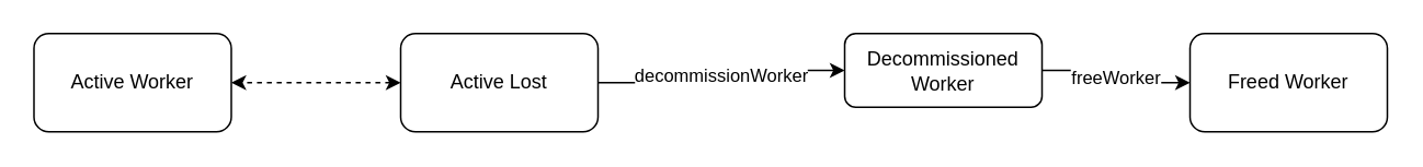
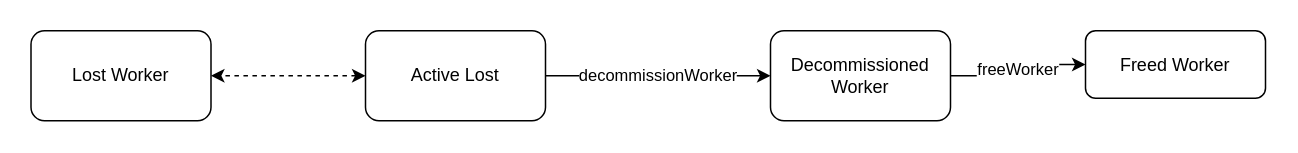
  <mxCell id="0" />
  <mxCell id="1" parent="0" />
  <mxCell id="2" value="decommissionWorker" style="edgeStyle=orthogonalEdgeStyle;rounded=0;orthogonalLoop=1;jettySize=auto;html=1;" edge="1" parent="1" source="4" target="6"><mxGeometry relative="1" as="geometry" /></mxCell>
  <mxCell id="3" value="" style="edgeStyle=orthogonalEdgeStyle;rounded=0;orthogonalLoop=1;jettySize=auto;html=1;startArrow=classic;startFill=1;dashed=1;" edge="1" parent="1" source="4" target="8"><mxGeometry relative="1" as="geometry" /></mxCell>
  <mxCell id="4" value="Active Lost" style="rounded=1;whiteSpace=wrap;html=1;" vertex="1" parent="1"><mxGeometry x="243" y="20" width="120" height="60" as="geometry" /></mxCell>
  <mxCell id="5" value="freeWorker" style="edgeStyle=orthogonalEdgeStyle;rounded=0;orthogonalLoop=1;jettySize=auto;html=1;" edge="1" parent="1" source="6" target="7"><mxGeometry relative="1" as="geometry" /></mxCell>
- <mxCell id="6" value="Decommissioned Worker" style="rounded=1;whiteSpace=wrap;html=1;" vertex="1" parent="1"><mxGeometry x="513" y="20" width="120" height="45" as="geometry" /></mxCell>
- <mxCell id="7" value="Freed Worker" style="rounded=1;whiteSpace=wrap;html=1;" vertex="1" parent="1"><mxGeometry x="723" y="20" width="120" height="60" as="geometry" /></mxCell>
- <mxCell id="8" value="Active Worker" style="whiteSpace=wrap;html=1;rounded=1;" vertex="1" parent="1"><mxGeometry x="20" y="20" width="120" height="60" as="geometry" /></mxCell>
+ <mxCell id="6" value="Decommissioned Worker" style="rounded=1;whiteSpace=wrap;html=1;" vertex="1" parent="1"><mxGeometry x="513" y="20" width="120" height="60" as="geometry" /></mxCell>
+ <mxCell id="7" value="Freed Worker" style="rounded=1;whiteSpace=wrap;html=1;" vertex="1" parent="1"><mxGeometry x="723" y="20" width="120" height="45" as="geometry" /></mxCell>
+ <mxCell id="8" value="Lost Worker" style="whiteSpace=wrap;html=1;rounded=1;" vertex="1" parent="1"><mxGeometry x="20" y="20" width="120" height="60" as="geometry" /></mxCell>
